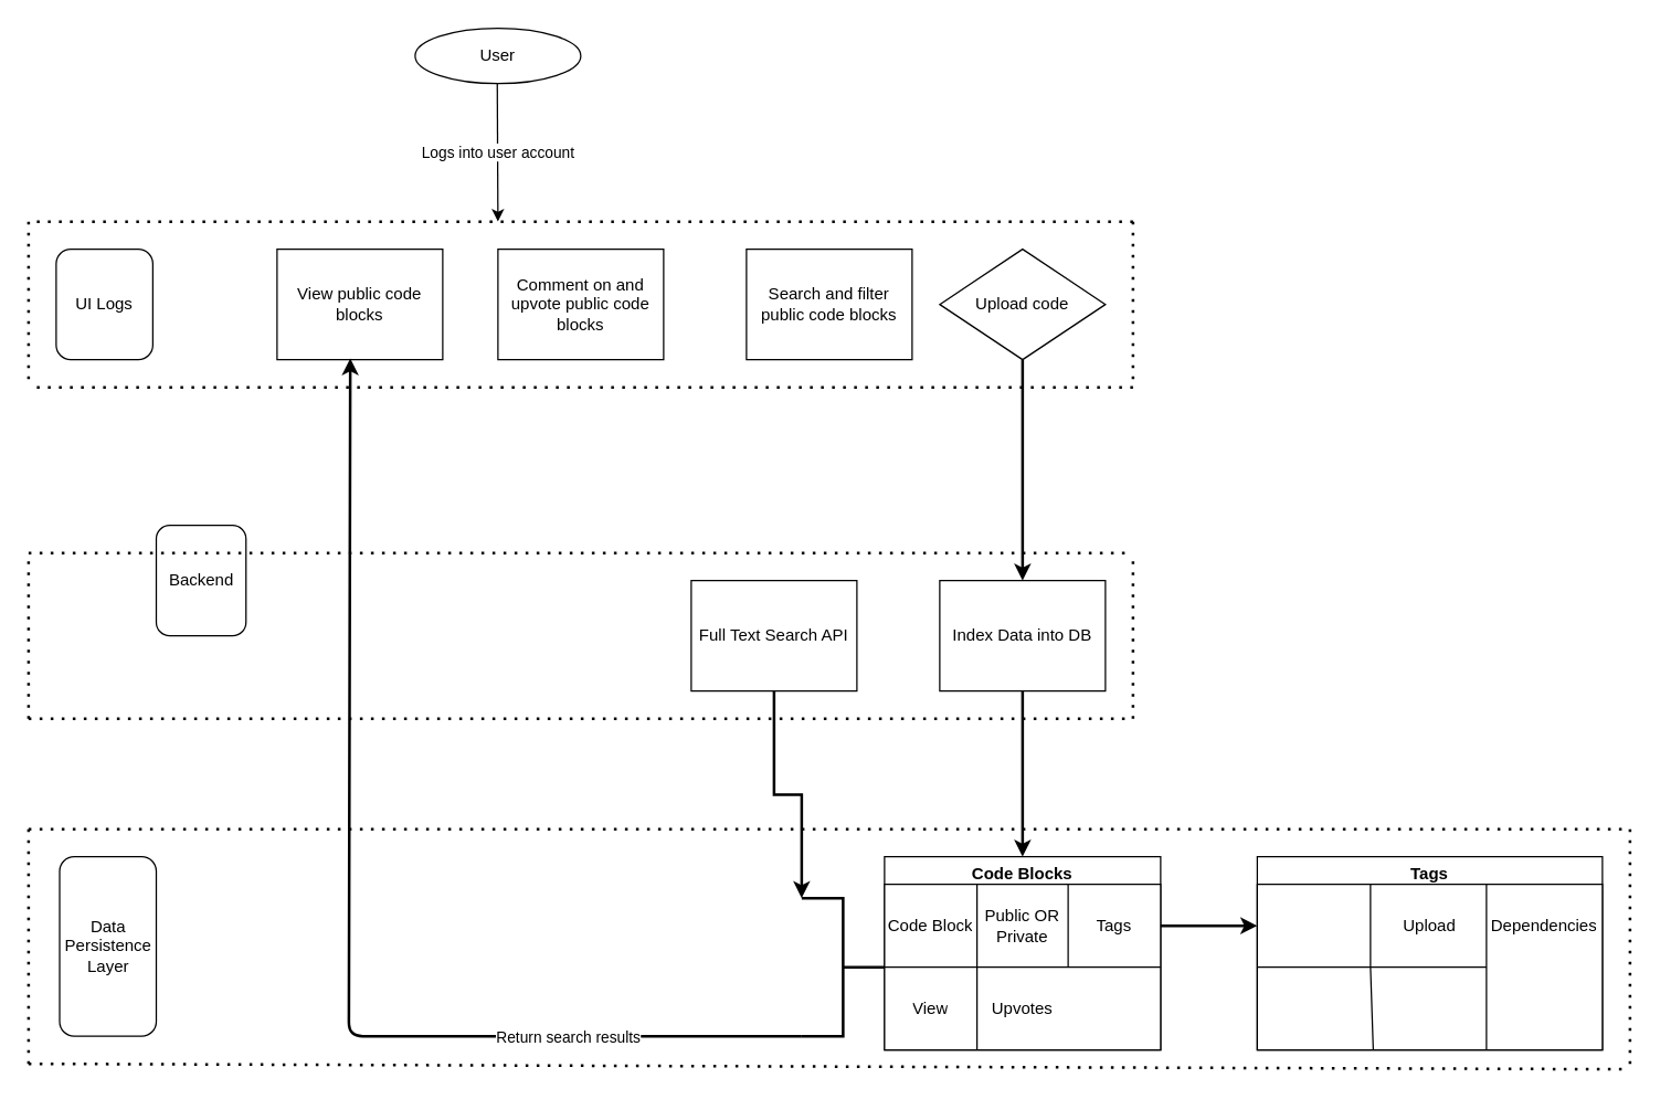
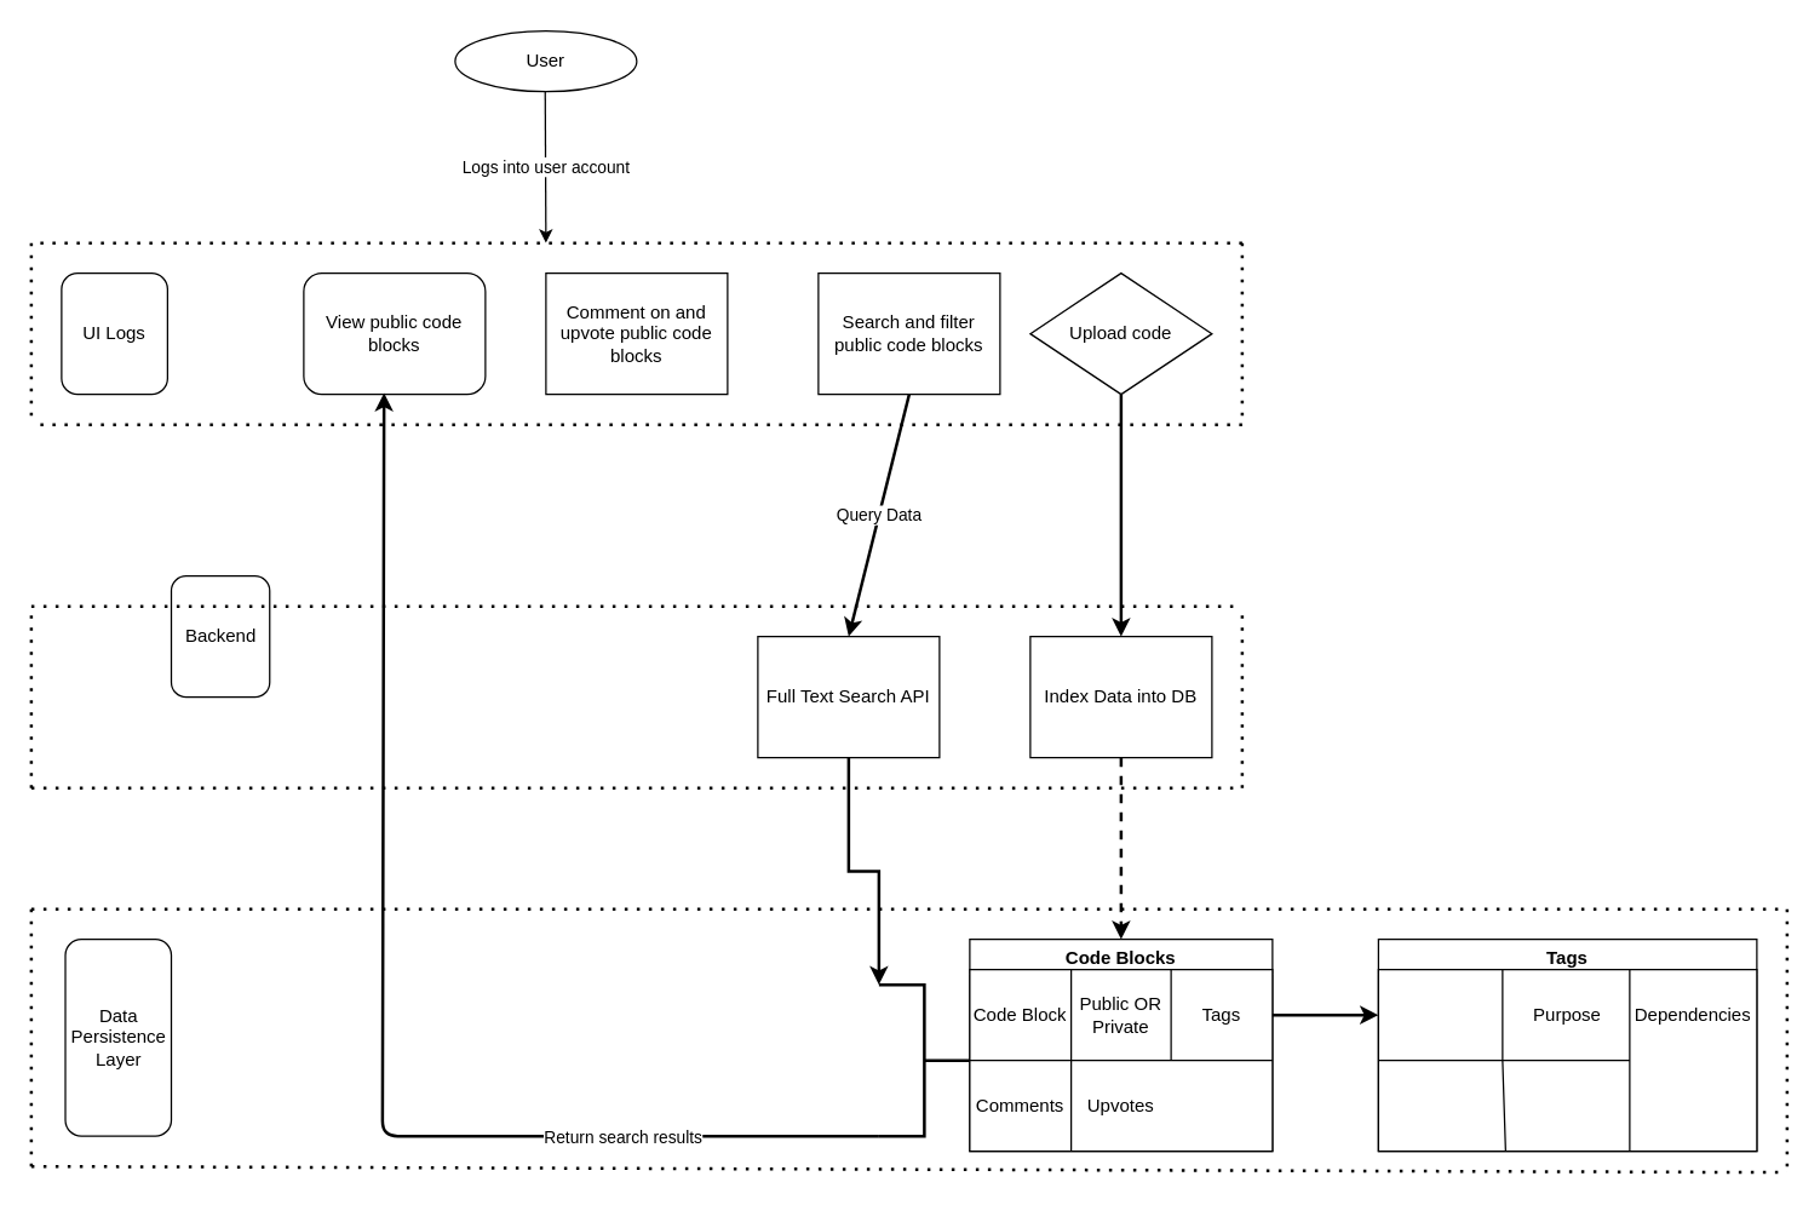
  <mxCell id="0" />
  <mxCell id="1" parent="0" />
  <mxCell id="2" value="" style="endArrow=classic;html=1;exitX=0.5;exitY=1;exitDx=0;exitDy=0;" edge="1" parent="1"><mxGeometry relative="1" as="geometry"><mxPoint x="359.5" y="60" as="sourcePoint" /><mxPoint x="360" y="160" as="targetPoint" /><Array as="points" /></mxGeometry></mxCell>
  <mxCell id="3" value="Logs into user account" style="edgeLabel;resizable=0;html=1;align=center;verticalAlign=middle;rotation=0;" connectable="0" vertex="1" parent="2"><mxGeometry relative="1" as="geometry"><mxPoint as="offset" /></mxGeometry></mxCell>
- <mxCell id="4" value="View public code blocks" style="rounded=0;whiteSpace=wrap;html=1;" vertex="1" parent="1"><mxGeometry x="200" y="180" width="120" height="80" as="geometry" /></mxCell>
+ <mxCell id="4" value="View public code blocks" style="whiteSpace=wrap;html=1;rounded=1;" vertex="1" parent="1"><mxGeometry x="200" y="180" width="120" height="80" as="geometry" /></mxCell>
  <mxCell id="5" value="Comment on and upvote public code blocks" style="rounded=0;whiteSpace=wrap;html=1;" vertex="1" parent="1"><mxGeometry x="360" y="180" width="120" height="80" as="geometry" /></mxCell>
  <mxCell id="6" value="Search and filter public code blocks" style="rounded=0;whiteSpace=wrap;html=1;" vertex="1" parent="1"><mxGeometry x="540" y="180" width="120" height="80" as="geometry" /></mxCell>
  <mxCell id="7" style="edgeStyle=orthogonalEdgeStyle;rounded=0;orthogonalLoop=1;jettySize=auto;html=1;exitX=0.5;exitY=1;exitDx=0;exitDy=0;strokeWidth=2;" edge="1" parent="1" source="8"><mxGeometry relative="1" as="geometry"><mxPoint x="740" y="420" as="targetPoint" /></mxGeometry></mxCell>
  <mxCell id="8" value="Upload code" style="rhombus;whiteSpace=wrap;html=1;" vertex="1" parent="1"><mxGeometry x="680" y="180" width="120" height="80" as="geometry" /></mxCell>
  <mxCell id="9" value="User" style="ellipse;whiteSpace=wrap;html=1;" vertex="1" parent="1"><mxGeometry x="300" y="20" width="120" height="40" as="geometry" /></mxCell>
  <mxCell id="10" value="UI Logs" style="rounded=1;whiteSpace=wrap;html=1;direction=south;" vertex="1" parent="1"><mxGeometry x="40" y="180" width="70" height="80" as="geometry" /></mxCell>
  <mxCell id="11" value="" style="endArrow=none;dashed=1;html=1;dashPattern=1 3;strokeWidth=2;" edge="1" parent="1"><mxGeometry width="50" height="50" relative="1" as="geometry"><mxPoint x="820" y="280" as="sourcePoint" /><mxPoint x="20" y="280" as="targetPoint" /></mxGeometry></mxCell>
  <mxCell id="12" value="" style="endArrow=none;dashed=1;html=1;dashPattern=1 3;strokeWidth=2;" edge="1" parent="1"><mxGeometry width="50" height="50" relative="1" as="geometry"><mxPoint x="820" y="160" as="sourcePoint" /><mxPoint x="820" y="280" as="targetPoint" /></mxGeometry></mxCell>
  <mxCell id="13" value="" style="endArrow=none;dashed=1;html=1;dashPattern=1 3;strokeWidth=2;" edge="1" parent="1"><mxGeometry width="50" height="50" relative="1" as="geometry"><mxPoint x="20" y="160" as="sourcePoint" /><mxPoint x="20" y="280" as="targetPoint" /></mxGeometry></mxCell>
  <mxCell id="14" value="" style="endArrow=none;dashed=1;html=1;dashPattern=1 3;strokeWidth=2;" edge="1" parent="1"><mxGeometry width="50" height="50" relative="1" as="geometry"><mxPoint x="820" y="160" as="sourcePoint" /><mxPoint x="20" y="160" as="targetPoint" /></mxGeometry></mxCell>
  <mxCell id="15" value="Code Blocks" style="swimlane;" vertex="1" parent="1"><mxGeometry x="640" y="620" width="200" height="140" as="geometry" /></mxCell>
  <mxCell id="16" value="" style="shape=table;html=1;whiteSpace=wrap;startSize=0;container=1;collapsible=0;childLayout=tableLayout;" vertex="1" parent="15"><mxGeometry y="20" width="200" height="120" as="geometry" /></mxCell>
  <mxCell id="17" value="" style="shape=partialRectangle;html=1;whiteSpace=wrap;collapsible=0;dropTarget=0;pointerEvents=0;fillColor=none;top=0;left=0;bottom=0;right=0;points=[[0,0.5],[1,0.5]];portConstraint=eastwest;" vertex="1" parent="16"><mxGeometry width="200" height="60" as="geometry" /></mxCell>
  <mxCell id="18" value="Code Block" style="shape=partialRectangle;html=1;whiteSpace=wrap;connectable=0;fillColor=none;top=0;left=0;bottom=0;right=0;overflow=hidden;pointerEvents=1;" vertex="1" parent="17"><mxGeometry width="67" height="60" as="geometry"><mxRectangle width="67" height="60" as="alternateBounds" /></mxGeometry></mxCell>
  <mxCell id="19" value="Public OR Private" style="shape=partialRectangle;html=1;whiteSpace=wrap;connectable=0;fillColor=none;top=0;left=0;bottom=0;right=0;overflow=hidden;pointerEvents=1;" vertex="1" parent="17"><mxGeometry x="67" width="66" height="60" as="geometry"><mxRectangle width="66" height="60" as="alternateBounds" /></mxGeometry></mxCell>
  <mxCell id="20" value="Tags" style="shape=partialRectangle;html=1;whiteSpace=wrap;connectable=0;fillColor=none;top=0;left=0;bottom=0;right=0;overflow=hidden;pointerEvents=1;" vertex="1" parent="17"><mxGeometry x="133" width="67" height="60" as="geometry"><mxRectangle width="67" height="60" as="alternateBounds" /></mxGeometry></mxCell>
  <mxCell id="21" value="" style="shape=partialRectangle;html=1;whiteSpace=wrap;collapsible=0;dropTarget=0;pointerEvents=0;fillColor=none;top=0;left=0;bottom=0;right=0;points=[[0,0.5],[1,0.5]];portConstraint=eastwest;" vertex="1" parent="16"><mxGeometry y="60" width="200" height="60" as="geometry" /></mxCell>
- <mxCell id="22" value="View" style="shape=partialRectangle;html=1;whiteSpace=wrap;connectable=0;fillColor=none;top=0;left=0;bottom=0;right=0;overflow=hidden;pointerEvents=1;" vertex="1" parent="21"><mxGeometry width="67" height="60" as="geometry"><mxRectangle width="67" height="60" as="alternateBounds" /></mxGeometry></mxCell>
+ <mxCell id="22" value="Comments" style="shape=partialRectangle;html=1;whiteSpace=wrap;connectable=0;fillColor=none;top=0;left=0;bottom=0;right=0;overflow=hidden;pointerEvents=1;" vertex="1" parent="21"><mxGeometry width="67" height="60" as="geometry"><mxRectangle width="67" height="60" as="alternateBounds" /></mxGeometry></mxCell>
  <mxCell id="23" value="Upvotes" style="shape=partialRectangle;html=1;whiteSpace=wrap;connectable=0;fillColor=none;top=0;left=0;bottom=0;right=0;overflow=hidden;pointerEvents=1;" vertex="1" parent="21"><mxGeometry x="67" width="66" height="60" as="geometry"><mxRectangle width="66" height="60" as="alternateBounds" /></mxGeometry></mxCell>
  <mxCell id="24" style="edgeStyle=orthogonalEdgeStyle;rounded=0;orthogonalLoop=1;jettySize=auto;html=1;exitX=1;exitY=0.5;exitDx=0;exitDy=0;entryX=0;entryY=0.5;entryDx=0;entryDy=0;strokeWidth=2;" edge="1" parent="1" source="17" target="27"><mxGeometry relative="1" as="geometry"><mxPoint x="890" y="430" as="targetPoint" /></mxGeometry></mxCell>
  <mxCell id="25" value="Tags" style="swimlane;" vertex="1" parent="1"><mxGeometry x="910" y="620" width="250" height="140" as="geometry" /></mxCell>
  <mxCell id="26" value="" style="shape=table;html=1;whiteSpace=wrap;startSize=0;container=1;collapsible=0;childLayout=tableLayout;" vertex="1" parent="25"><mxGeometry y="20" width="250" height="120" as="geometry" /></mxCell>
  <mxCell id="27" value="" style="shape=partialRectangle;html=1;whiteSpace=wrap;collapsible=0;dropTarget=0;pointerEvents=0;fillColor=none;top=0;left=0;bottom=0;right=0;points=[[0,0.5],[1,0.5]];portConstraint=eastwest;" vertex="1" parent="26"><mxGeometry width="250" height="60" as="geometry" /></mxCell>
- <mxCell id="28" value="Upload" style="shape=partialRectangle;html=1;whiteSpace=wrap;connectable=0;fillColor=none;top=0;left=0;bottom=0;right=0;overflow=hidden;pointerEvents=1;" vertex="1" parent="27"><mxGeometry x="84" width="82" height="60" as="geometry"><mxRectangle width="82" height="60" as="alternateBounds" /></mxGeometry></mxCell>
+ <mxCell id="28" value="Purpose" style="shape=partialRectangle;html=1;whiteSpace=wrap;connectable=0;fillColor=none;top=0;left=0;bottom=0;right=0;overflow=hidden;pointerEvents=1;" vertex="1" parent="27"><mxGeometry x="84" width="82" height="60" as="geometry"><mxRectangle width="82" height="60" as="alternateBounds" /></mxGeometry></mxCell>
  <mxCell id="29" value="Dependencies" style="shape=partialRectangle;html=1;whiteSpace=wrap;connectable=0;fillColor=none;top=0;left=0;bottom=0;right=0;overflow=hidden;pointerEvents=1;" vertex="1" parent="27"><mxGeometry x="166" width="84" height="60" as="geometry"><mxRectangle width="84" height="60" as="alternateBounds" /></mxGeometry></mxCell>
  <mxCell id="30" value="" style="shape=partialRectangle;html=1;whiteSpace=wrap;collapsible=0;dropTarget=0;pointerEvents=0;fillColor=none;top=0;left=0;bottom=0;right=0;points=[[0,0.5],[1,0.5]];portConstraint=eastwest;" vertex="1" parent="26"><mxGeometry y="60" width="250" height="60" as="geometry" /></mxCell>
  <mxCell id="31" value="" style="shape=partialRectangle;html=1;whiteSpace=wrap;connectable=0;fillColor=none;top=0;left=0;bottom=0;right=0;overflow=hidden;pointerEvents=1;" vertex="1" parent="30"><mxGeometry width="84" height="60" as="geometry"><mxRectangle width="84" height="60" as="alternateBounds" /></mxGeometry></mxCell>
  <mxCell id="32" value="" style="shape=partialRectangle;html=1;whiteSpace=wrap;connectable=0;fillColor=none;top=0;left=0;bottom=0;right=0;overflow=hidden;pointerEvents=1;" vertex="1" parent="30"><mxGeometry x="84" width="82" height="60" as="geometry"><mxRectangle width="82" height="60" as="alternateBounds" /></mxGeometry></mxCell>
  <mxCell id="33" value="" style="shape=partialRectangle;html=1;whiteSpace=wrap;connectable=0;fillColor=none;top=0;left=0;bottom=0;right=0;overflow=hidden;pointerEvents=1;" vertex="1" parent="30"><mxGeometry x="166" width="84" height="60" as="geometry"><mxRectangle width="84" height="60" as="alternateBounds" /></mxGeometry></mxCell>
+ <mxCell id="34" value="Query Data" style="endArrow=classic;html=1;exitX=0.5;exitY=1;exitDx=0;exitDy=0;strokeWidth=2;entryX=0.5;entryY=0;entryDx=0;entryDy=0;" edge="1" parent="1" source="6" target="41"><mxGeometry relative="1" as="geometry"><mxPoint x="380" y="500" as="sourcePoint" /><mxPoint x="580" y="390" as="targetPoint" /><Array as="points" /></mxGeometry></mxCell>
  <mxCell id="35" value="" style="endArrow=classic;html=1;exitX=1;exitY=0;exitDx=0;exitDy=0;exitPerimeter=0;strokeWidth=2;entryX=0.442;entryY=0.988;entryDx=0;entryDy=0;entryPerimeter=0;" edge="1" parent="1" source="37" target="4"><mxGeometry relative="1" as="geometry"><mxPoint x="410" y="710" as="sourcePoint" /><mxPoint x="251.96" y="500" as="targetPoint" /><Array as="points"><mxPoint x="252" y="750" /></Array></mxGeometry></mxCell>
  <mxCell id="36" value="Return search results" style="edgeLabel;resizable=0;html=1;align=center;verticalAlign=middle;" connectable="0" vertex="1" parent="35"><mxGeometry relative="1" as="geometry"><mxPoint x="158" y="81" as="offset" /></mxGeometry></mxCell>
  <mxCell id="37" value="" style="strokeWidth=2;html=1;shape=mxgraph.flowchart.annotation_2;align=left;labelPosition=right;pointerEvents=1;direction=west;" vertex="1" parent="1"><mxGeometry x="580" y="650" width="60" height="100" as="geometry" /></mxCell>
  <mxCell id="38" value="Data Persistence Layer" style="rounded=1;whiteSpace=wrap;html=1;direction=south;" vertex="1" parent="1"><mxGeometry x="42.5" y="620" width="70" height="130" as="geometry" /></mxCell>
  <mxCell id="39" value="Backend" style="rounded=1;whiteSpace=wrap;html=1;direction=south;" vertex="1" parent="1"><mxGeometry x="112.5" y="380" width="65" height="80" as="geometry" /></mxCell>
  <mxCell id="40" style="edgeStyle=orthogonalEdgeStyle;rounded=0;orthogonalLoop=1;jettySize=auto;html=1;exitX=0.5;exitY=1;exitDx=0;exitDy=0;entryX=1;entryY=1;entryDx=0;entryDy=0;entryPerimeter=0;strokeWidth=2;" edge="1" parent="1" source="41" target="37"><mxGeometry relative="1" as="geometry" /></mxCell>
  <mxCell id="41" value="Full Text Search API" style="rounded=0;whiteSpace=wrap;html=1;" vertex="1" parent="1"><mxGeometry x="500" y="420" width="120" height="80" as="geometry" /></mxCell>
  <mxCell id="42" value="" style="endArrow=none;dashed=1;html=1;dashPattern=1 3;strokeWidth=2;" edge="1" parent="1"><mxGeometry width="50" height="50" relative="1" as="geometry"><mxPoint x="20" y="520" as="sourcePoint" /><mxPoint x="820" y="520" as="targetPoint" /></mxGeometry></mxCell>
  <mxCell id="43" value="" style="endArrow=none;dashed=1;html=1;dashPattern=1 3;strokeWidth=2;" edge="1" parent="1"><mxGeometry width="50" height="50" relative="1" as="geometry"><mxPoint x="20" y="520" as="sourcePoint" /><mxPoint x="20" y="400" as="targetPoint" /></mxGeometry></mxCell>
  <mxCell id="44" value="" style="endArrow=none;dashed=1;html=1;dashPattern=1 3;strokeWidth=2;" edge="1" parent="1"><mxGeometry width="50" height="50" relative="1" as="geometry"><mxPoint x="820" y="520" as="sourcePoint" /><mxPoint x="820" y="400" as="targetPoint" /></mxGeometry></mxCell>
  <mxCell id="45" value="" style="endArrow=none;dashed=1;html=1;dashPattern=1 3;strokeWidth=2;" edge="1" parent="1"><mxGeometry width="50" height="50" relative="1" as="geometry"><mxPoint x="20" y="400" as="sourcePoint" /><mxPoint x="820" y="400" as="targetPoint" /></mxGeometry></mxCell>
- <mxCell id="46" style="edgeStyle=orthogonalEdgeStyle;rounded=0;orthogonalLoop=1;jettySize=auto;html=1;entryX=0.5;entryY=0;entryDx=0;entryDy=0;strokeWidth=2;" edge="1" parent="1" source="47" target="15"><mxGeometry relative="1" as="geometry" /></mxCell>
+ <mxCell id="46" style="edgeStyle=orthogonalEdgeStyle;rounded=0;orthogonalLoop=1;jettySize=auto;html=1;entryX=0.5;entryY=0;entryDx=0;entryDy=0;strokeWidth=2;dashed=1;" edge="1" parent="1" source="47" target="15"><mxGeometry relative="1" as="geometry" /></mxCell>
  <mxCell id="47" value="Index Data into DB" style="rounded=0;whiteSpace=wrap;html=1;" vertex="1" parent="1"><mxGeometry x="680" y="420" width="120" height="80" as="geometry" /></mxCell>
  <mxCell id="48" value="" style="endArrow=none;dashed=1;html=1;dashPattern=1 3;strokeWidth=2;" edge="1" parent="1"><mxGeometry width="50" height="50" relative="1" as="geometry"><mxPoint x="20" y="770" as="sourcePoint" /><mxPoint x="20" y="600" as="targetPoint" /></mxGeometry></mxCell>
  <mxCell id="49" value="" style="endArrow=none;dashed=1;html=1;dashPattern=1 3;strokeWidth=2;" edge="1" parent="1"><mxGeometry width="50" height="50" relative="1" as="geometry"><mxPoint x="20" y="770" as="sourcePoint" /><mxPoint x="1180" y="774" as="targetPoint" /></mxGeometry></mxCell>
  <mxCell id="50" value="" style="endArrow=none;dashed=1;html=1;dashPattern=1 3;strokeWidth=2;" edge="1" parent="1"><mxGeometry width="50" height="50" relative="1" as="geometry"><mxPoint x="1180" y="770" as="sourcePoint" /><mxPoint x="1180" y="600" as="targetPoint" /></mxGeometry></mxCell>
  <mxCell id="51" value="" style="endArrow=none;dashed=1;html=1;dashPattern=1 3;strokeWidth=2;" edge="1" parent="1"><mxGeometry width="50" height="50" relative="1" as="geometry"><mxPoint x="20" y="600" as="sourcePoint" /><mxPoint x="1180" y="600" as="targetPoint" /></mxGeometry></mxCell>
